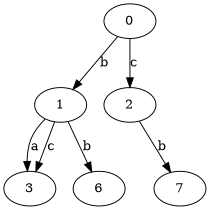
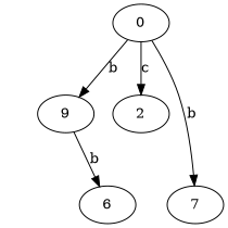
  digraph {
    0
-   1
+   1 [label=9]
    2
-   3
    6
    n6 [label=7]
    0 -> 1 [label=b]
    0 -> 2 [label=c]
-   1 -> 3 [label=a]
-   1 -> 3 [label=c]
    1 -> 6 [label=b]
-   2 -> n6 [label=b]
+   0 -> n6 [label=b]
  }
